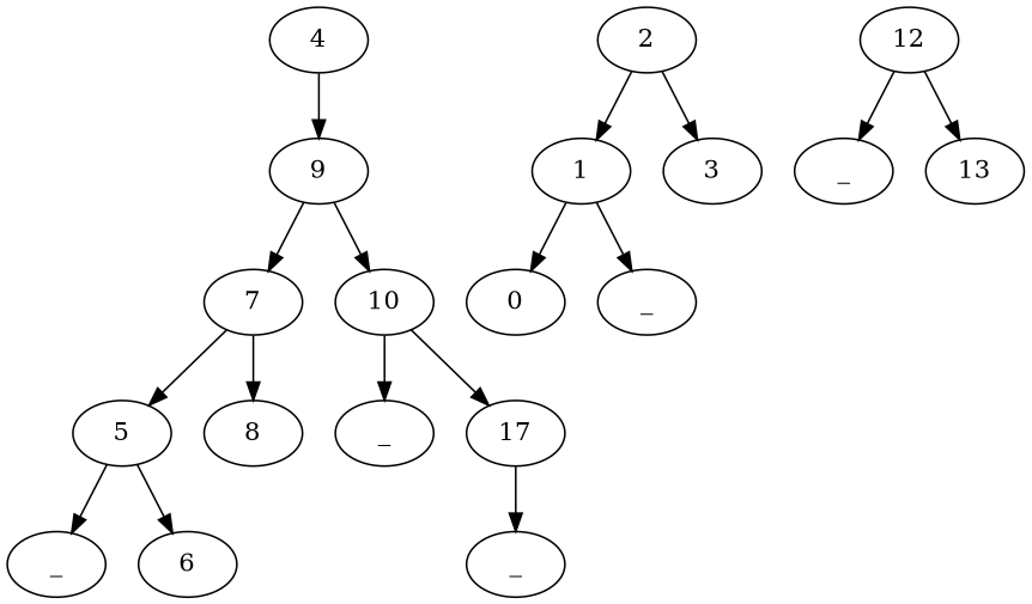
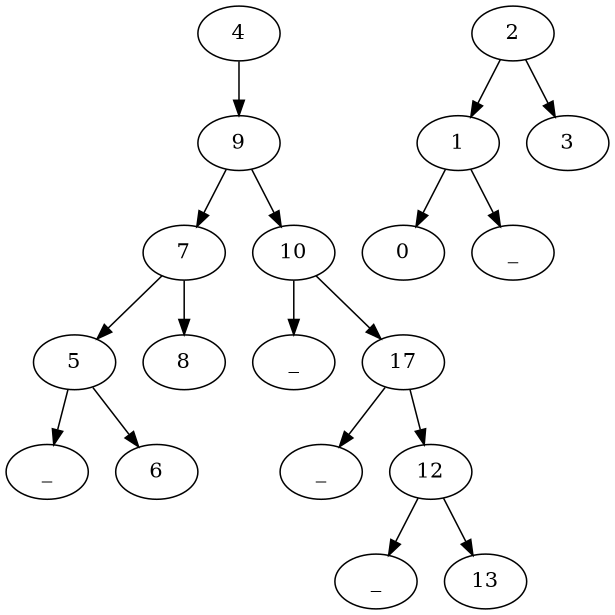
  strict digraph {
    n1 [label=4]
    n2 [label=9]
    n3 [label=2]
    n4 [label=1]
    n5 [label=3]
    n6 [label=7]
    n7 [label=10]
    n8 [label=0]
    n9 [label=_]
    n10 [label=5]
    n11 [label=8]
    n12 [label=_]
    n13 [label=17]
    n14 [label=_]
    n15 [label=6]
    n16 [label=_]
    n17 [label=12]
    n18 [label=_]
    n19 [label=13]
    n1 -> n2
    n2 -> n6
    n2 -> n7
    n3 -> n4
    n3 -> n5
    n4 -> n8
    n4 -> n9
    n6 -> n10
    n6 -> n11
    n7 -> n12
    n7 -> n13
    n10 -> n14
    n10 -> n15
    n13 -> n16
+   n13 -> n17
    n17 -> n18
    n17 -> n19
  }
